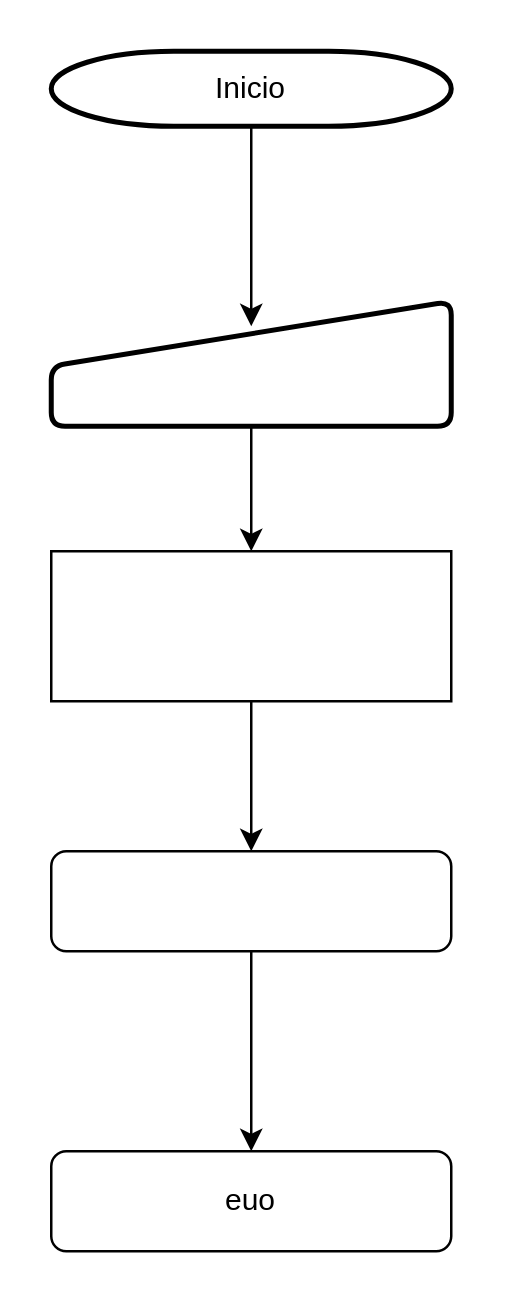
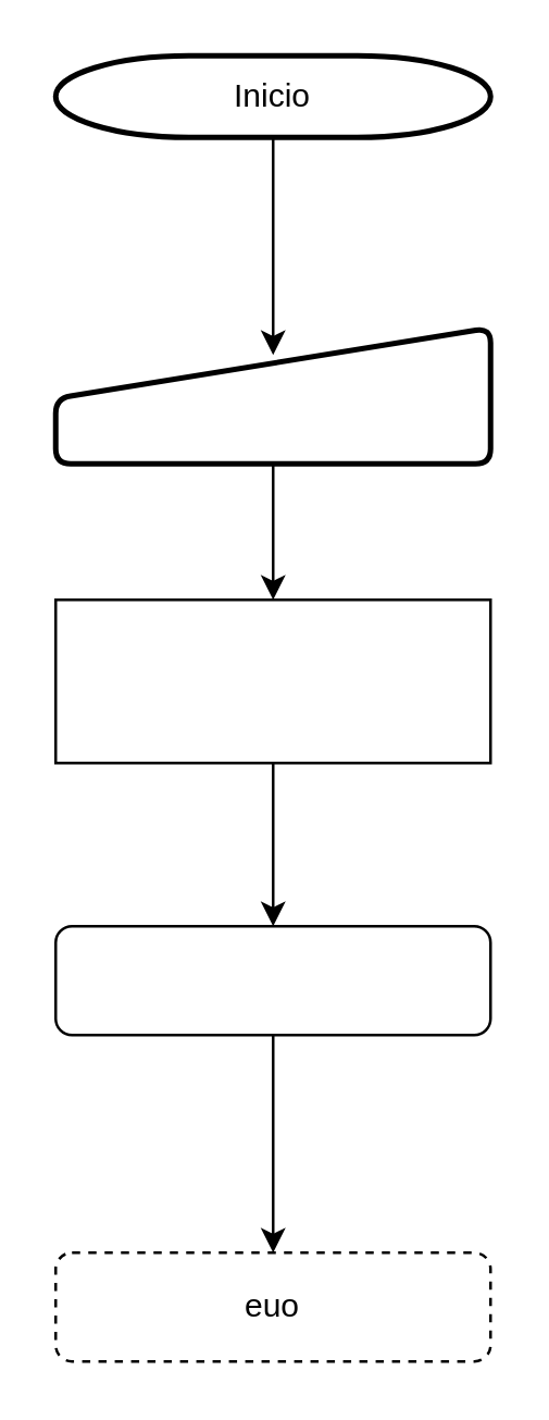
  <mxCell id="0" />
  <mxCell id="1" parent="0" />
  <mxCell id="2" value="&lt;font style=&quot;vertical-align: inherit&quot;&gt;&lt;font style=&quot;vertical-align: inherit&quot;&gt;Inicio&lt;br&gt;&lt;/font&gt;&lt;/font&gt;" style="strokeWidth=2;html=1;shape=mxgraph.flowchart.terminator;whiteSpace=wrap;" vertex="1" parent="1"><mxGeometry x="20" y="20" width="160" height="30" as="geometry" /></mxCell>
  <mxCell id="3" value="" style="html=1;strokeWidth=2;shape=manualInput;whiteSpace=wrap;rounded=1;size=26;arcSize=11;" vertex="1" parent="1"><mxGeometry x="20" y="120" width="160" height="50" as="geometry" /></mxCell>
  <mxCell id="4" value="" style="endArrow=classic;html=1;exitX=0.5;exitY=1;exitDx=0;exitDy=0;exitPerimeter=0;" edge="1" parent="1" source="2"><mxGeometry width="50" height="50" relative="1" as="geometry"><mxPoint x="50" y="170" as="sourcePoint" /><mxPoint x="100" y="130" as="targetPoint" /></mxGeometry></mxCell>
  <mxCell id="5" value="" style="edgeStyle=orthogonalEdgeStyle;rounded=0;orthogonalLoop=1;jettySize=auto;html=1;" edge="1" parent="1" source="6" target="10"><mxGeometry relative="1" as="geometry" /></mxCell>
  <mxCell id="6" value="" style="rounded=0;whiteSpace=wrap;html=1;" vertex="1" parent="1"><mxGeometry x="20" y="220" width="160" height="60" as="geometry" /></mxCell>
  <mxCell id="7" value="" style="endArrow=classic;html=1;exitX=0.5;exitY=1;exitDx=0;exitDy=0;" edge="1" parent="1" source="3"><mxGeometry width="50" height="50" relative="1" as="geometry"><mxPoint x="100" y="180" as="sourcePoint" /><mxPoint x="100" y="220" as="targetPoint" /></mxGeometry></mxCell>
- <mxCell id="8" value="&lt;font style=&quot;vertical-align: inherit&quot;&gt;&lt;font style=&quot;vertical-align: inherit&quot;&gt;euo&lt;/font&gt;&lt;/font&gt;" style="rounded=1;whiteSpace=wrap;html=1;" vertex="1" parent="1"><mxGeometry x="20" y="460" width="160" height="40" as="geometry" /></mxCell>
+ <mxCell id="8" value="&lt;font style=&quot;vertical-align: inherit&quot;&gt;&lt;font style=&quot;vertical-align: inherit&quot;&gt;euo&lt;/font&gt;&lt;/font&gt;" style="rounded=1;whiteSpace=wrap;html=1;dashed=1;" vertex="1" parent="1"><mxGeometry x="20" y="460" width="160" height="40" as="geometry" /></mxCell>
  <mxCell id="9" value="" style="edgeStyle=orthogonalEdgeStyle;rounded=0;orthogonalLoop=1;jettySize=auto;html=1;" edge="1" parent="1" source="10" target="8"><mxGeometry relative="1" as="geometry" /></mxCell>
  <mxCell id="10" value="" style="rounded=1;whiteSpace=wrap;html=1;" vertex="1" parent="1"><mxGeometry x="20" y="340" width="160" height="40" as="geometry" /></mxCell>
